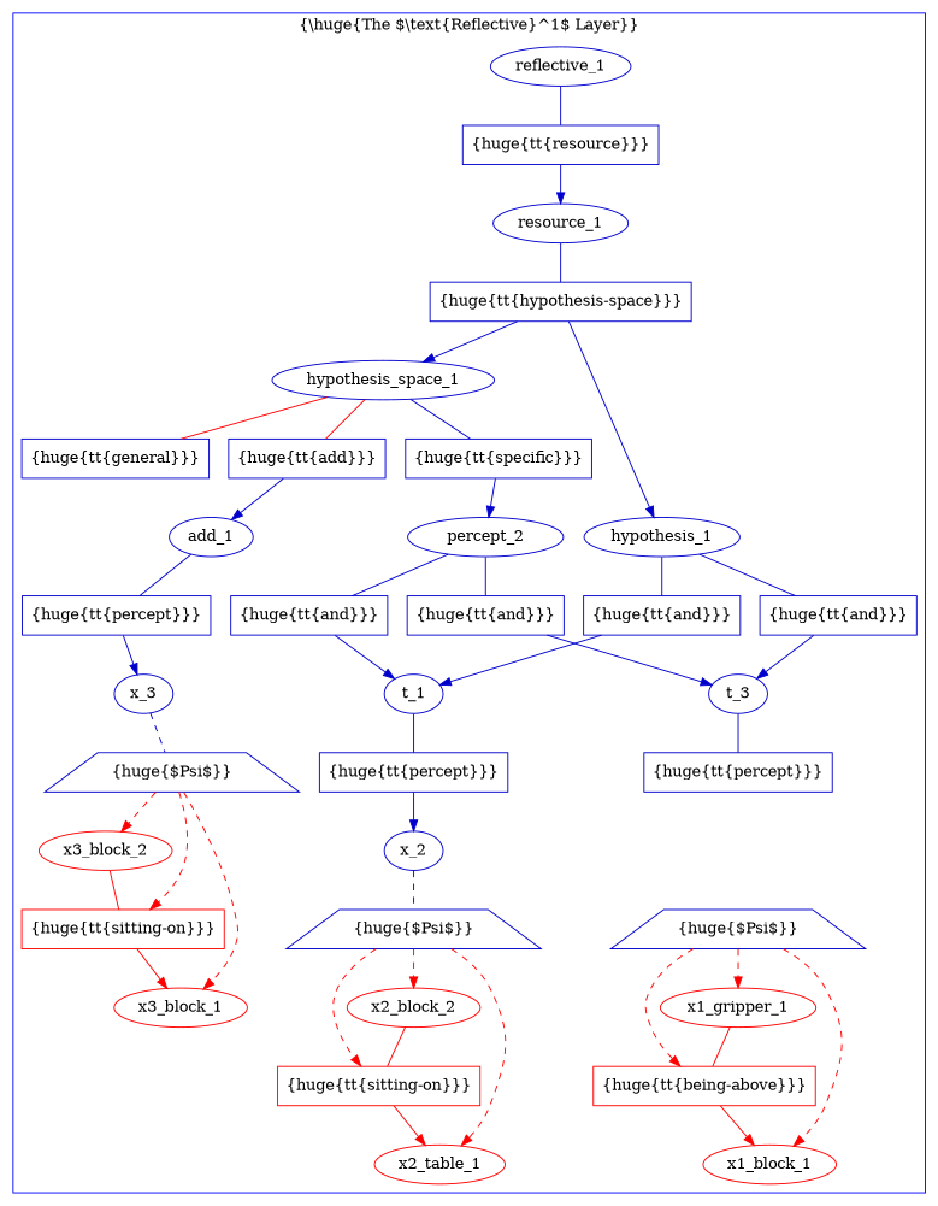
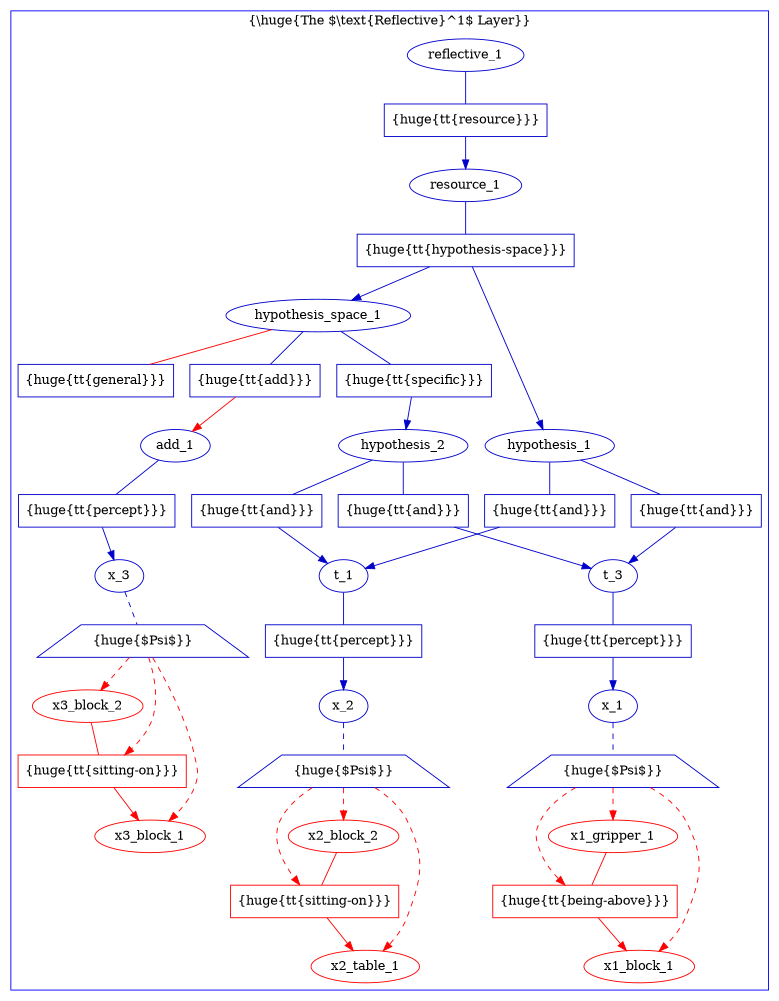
  digraph {
    node [color="#0000CC" fillcolor=white style=filled]
    edge [color="#0000CC"]
    x1_gripper_1 [color=red texlbl="{\huge{\tt{Gripper}}}"]
    n2 [color=red label="{\huge{\tt{being-above}}}" shape=box]
    x1_block_1 [color=red texlbl="{\huge{\tt{Block}}}"]
+   x_1 [texlbl="{\huge{\tt{Symbol*}}}"]
    n5 [label="{\huge{$\Psi$}}" margin="0.11,0.055" nodesep=0.02 shape=trapezium]
    x2_block_2 [color=red texlbl="{\huge{\tt{Block}}}"]
    n7 [color=red label="{\huge{\tt{sitting-on}}}" shape=box]
    x2_table_1 [color=red texlbl="{\huge{\tt{Table}}}"]
    x_2 [texlbl="{\huge{\tt{Symbol*}}}"]
    n10 [label="{\huge{$\Psi$}}" margin="0.11,0.055" nodesep=0.02 shape=trapezium]
    x3_block_1 [color=red texlbl="{\huge{\tt{Block}}}"]
    x3_block_2 [color=red texlbl="{\huge{\tt{Block}}}"]
    n13 [color=red label="{\huge{\tt{sitting-on}}}" shape=box]
    x_3 [texlbl="{\huge{\tt{Symbol*}}}"]
    n15 [label="{\huge{$\Psi$}}" margin="0.11,0.055" nodesep=0.02 shape=trapezium]
    t_1 [texlbl="{\huge{\tt{Precondition}}}"]
    n17 [label="{\huge{\tt{percept}}}" shape=box]
    t_3 [texlbl="{\huge{\tt{Precondition}}}"]
    n19 [label="{\huge{\tt{percept}}}" shape=box]
    add_1 [texlbl="{\huge{\tt{Add}}}"]
    n21 [label="{\huge{\tt{percept}}}" shape=box]
    hypothesis_1 [texlbl="{\huge{\tt{Hypothesis}}}"]
    n23 [label="{\huge{\tt{and}}}" shape=box]
    n24 [label="{\huge{\tt{and}}}" shape=box]
-   hypothesis_2 [texlbl="{\huge{\tt{Hypothesis}}}" label=percept_2]
+   hypothesis_2 [texlbl="{\huge{\tt{Hypothesis}}}"]
    n26 [label="{\huge{\tt{and}}}" shape=box]
    n27 [label="{\huge{\tt{and}}}" shape=box]
    hypothesis_space_1 [texlbl="{\huge{\tt{Hypothesis-Space}}}"]
    n29 [label="{\huge{\tt{add}}}" shape=box]
    n30 [label="{\huge{\tt{general}}}" shape=box]
    n31 [label="{\huge{\tt{specific}}}" shape=box]
    resource_1 [texlbl="{\huge{\tt{Resource*}}}"]
    n33 [label="{\huge{\tt{hypothesis-space}}}" shape=box]
    reflective_1 [texlbl="{\huge{\tt{Reflective}}}"]
    n35 [label="{\huge{\tt{resource}}}" shape=box]
    subgraph cluster_1 {
      color=blue
      label="{\\huge{The $\\text{Reflective}^1$ Layer}}"
      x1_gripper_1
      n2
      x1_block_1
+     x_1
      n5
      x2_block_2
      n7
      x2_table_1
      x_2
      n10
      x3_block_1
      x3_block_2
      n13
      x_3
      n15
      t_1
      n17
      t_3
      n19
      add_1
      n21
      hypothesis_1
      n23
      n24
      hypothesis_2
      n26
      n27
      hypothesis_space_1
      n29
      n30
      n31
      resource_1
      n33
      reflective_1
      n35
    }
    x1_gripper_1 -> n2 [arrowhead=none color=red]
    n2 -> x1_block_1 [color=red style="-triangle 45"]
+   x_1 -> n5 [arrowhead=none style=dashed]
    n5 -> x1_gripper_1 [color=red style="-triangle 45,dashed"]
    n5 -> n2 [color=red style="-triangle 45,dashed"]
    n5 -> x1_block_1 [color=red style="-triangle 45,dashed"]
    x2_block_2 -> n7 [arrowhead=none color=red]
    n7 -> x2_table_1 [color=red style="-triangle 45"]
    x_2 -> n10 [arrowhead=none style=dashed]
    n10 -> x2_block_2 [color=red style="-triangle 45,dashed"]
    n10 -> n7 [color=red style="-triangle 45,dashed"]
    n10 -> x2_table_1 [color=red style="-triangle 45,dashed"]
    x3_block_2 -> n13 [arrowhead=none color=red]
    n13 -> x3_block_1 [color=red style="-triangle 45"]
    x_3 -> n15 [arrowhead=none style=dashed]
    n15 -> x3_block_1 [color=red style="-triangle 45,dashed"]
    n15 -> x3_block_2 [color=red style="-triangle 45,dashed"]
    n15 -> n13 [color=red style="-triangle 45,dashed"]
    t_1 -> n17 [arrowhead=none]
    n17 -> x_2 [style="-triangle 45"]
    t_3 -> n19 [arrowhead=none]
+   n19 -> x_1 [style="-triangle 45"]
    add_1 -> n21 [arrowhead=none]
    n21 -> x_3 [style="-triangle 45"]
    hypothesis_1 -> n23 [arrowhead=none]
    hypothesis_1 -> n24 [arrowhead=none]
    n23 -> t_1 [style="-triangle 45"]
    n24 -> t_3 [style="-triangle 45"]
    hypothesis_2 -> n26 [arrowhead=none]
    hypothesis_2 -> n27 [arrowhead=none]
    n26 -> t_1 [style="-triangle 45"]
    n27 -> t_3 [style="-triangle 45"]
-   hypothesis_space_1 -> n29 [arrowhead=none color=red]
+   hypothesis_space_1 -> n29 [arrowhead=none]
    hypothesis_space_1 -> n30 [arrowhead=none color=red]
    hypothesis_space_1 -> n31 [arrowhead=none]
-   n29 -> add_1 [style="-triangle 45"]
+   n29 -> add_1 [color=red style="-triangle 45"]
    n31 -> hypothesis_2 [style="-triangle 45"]
    resource_1 -> n33 [arrowhead=none]
    n33 -> hypothesis_1 [style="-triangle 45"]
    n33 -> hypothesis_space_1 [style="-triangle 45"]
    reflective_1 -> n35 [arrowhead=none]
    n35 -> resource_1 [style="-triangle 45"]
  }
